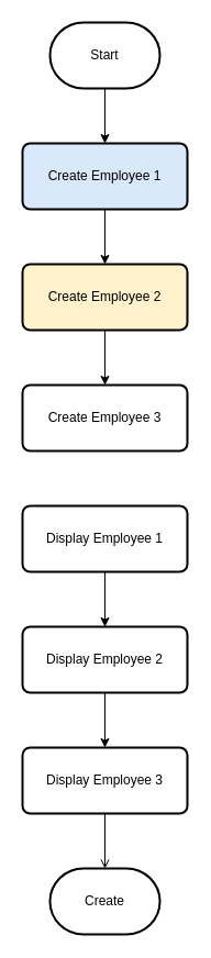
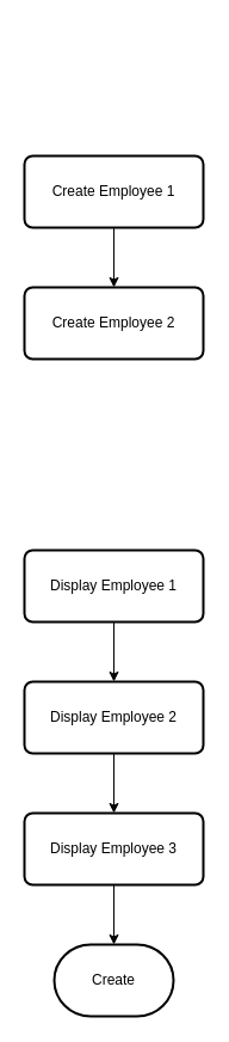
  <mxCell id="0" />
  <mxCell id="1" parent="0" />
- <mxCell id="2" style="edgeStyle=orthogonalEdgeStyle;rounded=0;orthogonalLoop=1;jettySize=auto;html=1;" edge="1" parent="1" source="3" target="5"><mxGeometry relative="1" as="geometry" /></mxCell>
- <mxCell id="3" value="Start" style="strokeWidth=2;html=1;shape=mxgraph.flowchart.terminator;whiteSpace=wrap;" vertex="1" parent="1"><mxGeometry x="45" y="20" width="100" height="60" as="geometry" /></mxCell>
  <mxCell id="4" style="edgeStyle=orthogonalEdgeStyle;rounded=0;orthogonalLoop=1;jettySize=auto;html=1;" edge="1" parent="1" source="5" target="7"><mxGeometry relative="1" as="geometry" /></mxCell>
- <mxCell id="5" value="Create Employee 1" style="rounded=1;whiteSpace=wrap;html=1;absoluteArcSize=1;arcSize=14;strokeWidth=2;fillColor=#dae8fc;" vertex="1" parent="1"><mxGeometry x="20" y="130" width="150" height="60" as="geometry" /></mxCell>
- <mxCell id="6" style="edgeStyle=orthogonalEdgeStyle;rounded=0;orthogonalLoop=1;jettySize=auto;html=1;" edge="1" parent="1" source="7" target="8"><mxGeometry relative="1" as="geometry" /></mxCell>
- <mxCell id="7" value="Create Employee 2" style="rounded=1;whiteSpace=wrap;html=1;absoluteArcSize=1;arcSize=14;strokeWidth=2;fillColor=#fff2cc;" vertex="1" parent="1"><mxGeometry x="20" y="240" width="150" height="60" as="geometry" /></mxCell>
- <mxCell id="8" value="Create Employee 3" style="rounded=1;whiteSpace=wrap;html=1;absoluteArcSize=1;arcSize=14;strokeWidth=2;" vertex="1" parent="1"><mxGeometry x="20" y="350" width="150" height="60" as="geometry" /></mxCell>
+ <mxCell id="5" value="Create Employee 1" style="rounded=1;whiteSpace=wrap;html=1;absoluteArcSize=1;arcSize=14;strokeWidth=2;" vertex="1" parent="1"><mxGeometry x="20" y="130" width="150" height="60" as="geometry" /></mxCell>
+ <mxCell id="7" value="Create Employee 2" style="rounded=1;whiteSpace=wrap;html=1;absoluteArcSize=1;arcSize=14;strokeWidth=2;" vertex="1" parent="1"><mxGeometry x="20" y="240" width="150" height="60" as="geometry" /></mxCell>
  <mxCell id="9" style="edgeStyle=orthogonalEdgeStyle;rounded=0;orthogonalLoop=1;jettySize=auto;html=1;" edge="1" parent="1" source="10" target="12"><mxGeometry relative="1" as="geometry" /></mxCell>
  <mxCell id="10" value="Display Employee 1" style="rounded=1;whiteSpace=wrap;html=1;absoluteArcSize=1;arcSize=14;strokeWidth=2;" vertex="1" parent="1"><mxGeometry x="20" y="460" width="150" height="60" as="geometry" /></mxCell>
  <mxCell id="11" style="edgeStyle=orthogonalEdgeStyle;rounded=0;orthogonalLoop=1;jettySize=auto;html=1;" edge="1" parent="1" source="12" target="13"><mxGeometry relative="1" as="geometry" /></mxCell>
  <mxCell id="12" value="Display Employee 2" style="rounded=1;whiteSpace=wrap;html=1;absoluteArcSize=1;arcSize=14;strokeWidth=2;" vertex="1" parent="1"><mxGeometry x="20" y="570" width="150" height="60" as="geometry" /></mxCell>
  <mxCell id="13" value="Display Employee 3" style="rounded=1;whiteSpace=wrap;html=1;absoluteArcSize=1;arcSize=14;strokeWidth=2;" vertex="1" parent="1"><mxGeometry x="20" y="680" width="150" height="60" as="geometry" /></mxCell>
  <mxCell id="14" value="Create" style="strokeWidth=2;html=1;shape=mxgraph.flowchart.terminator;whiteSpace=wrap;" vertex="1" parent="1"><mxGeometry x="45" y="790" width="100" height="60" as="geometry" /></mxCell>
- <mxCell id="15" style="edgeStyle=orthogonalEdgeStyle;rounded=0;orthogonalLoop=1;jettySize=auto;html=1;entryX=0.5;entryY=0;entryDx=0;entryDy=0;entryPerimeter=0;endArrow=open;" edge="1" parent="1" source="13" target="14"><mxGeometry relative="1" as="geometry" /></mxCell>
+ <mxCell id="15" style="edgeStyle=orthogonalEdgeStyle;rounded=0;orthogonalLoop=1;jettySize=auto;html=1;entryX=0.5;entryY=0;entryDx=0;entryDy=0;entryPerimeter=0;" edge="1" parent="1" source="13" target="14"><mxGeometry relative="1" as="geometry" /></mxCell>
